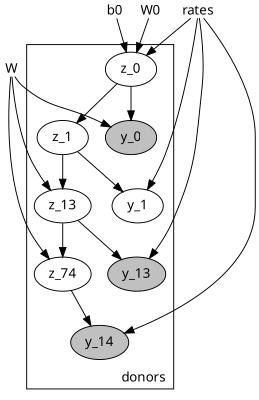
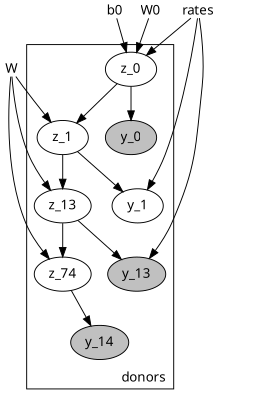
  digraph {
    fontname="Noto Sans"
    node [fillcolor=white fontname="Noto Sans" shape=ellipse style=filled]
    edge [fontname="Noto Sans"]
    n1 [height=0.5 label=z_0 width=0.75]
    n2 [fillcolor=gray height=0.5 label=y_0 width=0.75]
    n3 [height=0.5 label=z_1 width=0.75]
    n4 [height=0.5 label=y_1 width=0.75]
    n5 [height=0.5 label=z_13 width=0.80088]
    n6 [fillcolor=gray height=0.5 label=y_13 width=0.8151]
    n7 [height=0.5 label=z_74 width=0.80088]
    n8 [fillcolor=gray height=0.5 label=y_14 width=0.8151]
    n9 [height=0.22917 label=b0 shape=plain width=0.1875]
    n10 [height=0.22917 label=rates shape=plain width=0.35417]
    n11 [height=0.22917 label=W shape=plain width=0.1875]
    n12 [height=0.22917 label=W0 shape=plain width=0.28125]
    subgraph cluster_1 {
      label=donors
      labeljust=r
      labelloc=b
      n1
      n2
      n3
      n4
      n5
      n6
      n7
      n8
    }
    n1 -> n2
    n1 -> n3
    n3 -> n4
    n3 -> n5
    n5 -> n6
    n5 -> n7
    n7 -> n8
    n9 -> n1
    n10 -> n1
    n10 -> n4
    n10 -> n6
-   n10 -> n8
-   n11 -> n2
+   n11 -> n3
    n11 -> n5
    n11 -> n7
    n12 -> n1
  }
